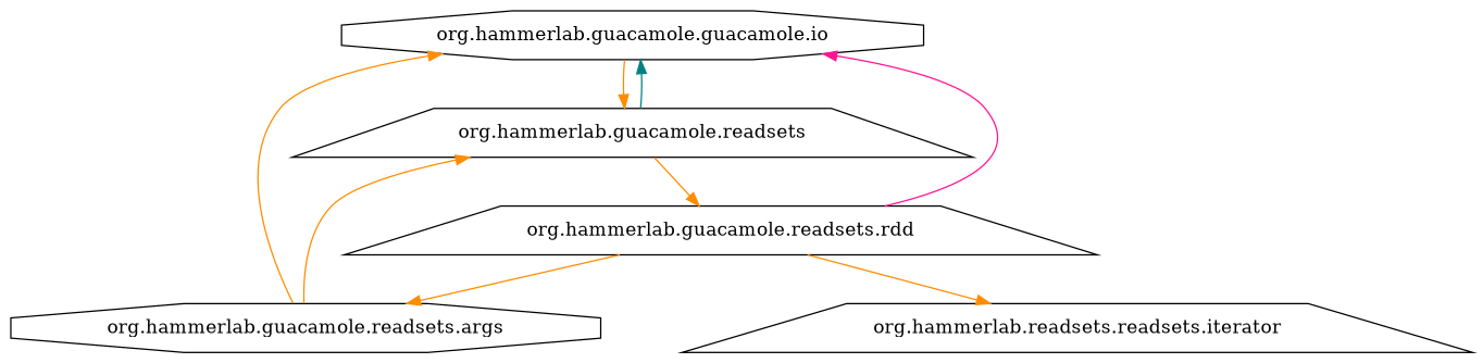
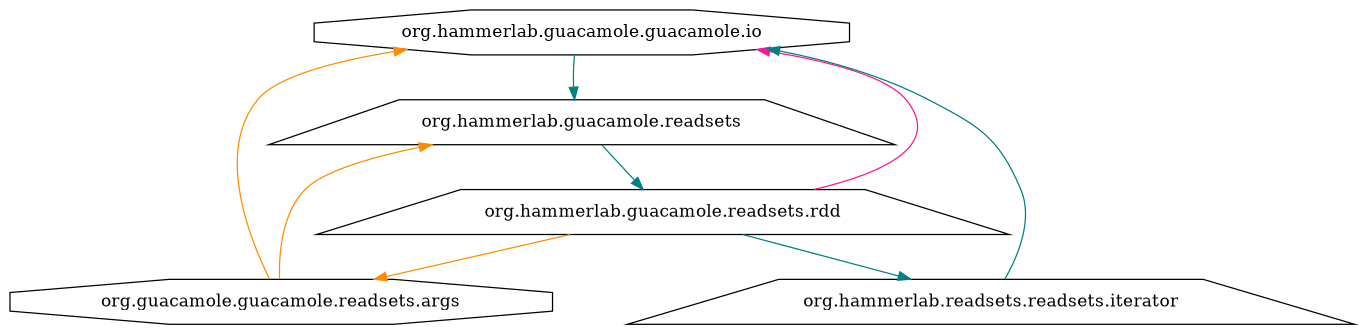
  digraph {
    node [shape=trapezium]
    edge [color=darkorange]
    n1 [label="org.hammerlab.guacamole.guacamole.io" shape=octagon]
    "org.hammerlab.guacamole.readsets.rdd"
    n3 [label="org.hammerlab.readsets.readsets.iterator"]
-   "org.hammerlab.guacamole.readsets.args" [shape=octagon]
+   "org.hammerlab.guacamole.readsets.args" [shape=octagon label="org.guacamole.guacamole.readsets.args"]
    "org.hammerlab.guacamole.readsets"
-   n1 -> "org.hammerlab.guacamole.readsets"
+   n1 -> "org.hammerlab.guacamole.readsets" [color=teal]
    "org.hammerlab.guacamole.readsets.rdd" -> n1 [color=deeppink]
-   "org.hammerlab.guacamole.readsets.rdd" -> n3
+   "org.hammerlab.guacamole.readsets.rdd" -> n3 [color=teal]
    "org.hammerlab.guacamole.readsets.rdd" -> "org.hammerlab.guacamole.readsets.args"
    "org.hammerlab.guacamole.readsets.args" -> n1
    "org.hammerlab.guacamole.readsets.args" -> "org.hammerlab.guacamole.readsets"
-   "org.hammerlab.guacamole.readsets" -> n1 [color=teal]
-   "org.hammerlab.guacamole.readsets" -> "org.hammerlab.guacamole.readsets.rdd"
+   n3 -> n1 [color=teal]
+   "org.hammerlab.guacamole.readsets" -> "org.hammerlab.guacamole.readsets.rdd" [color=teal]
  }
